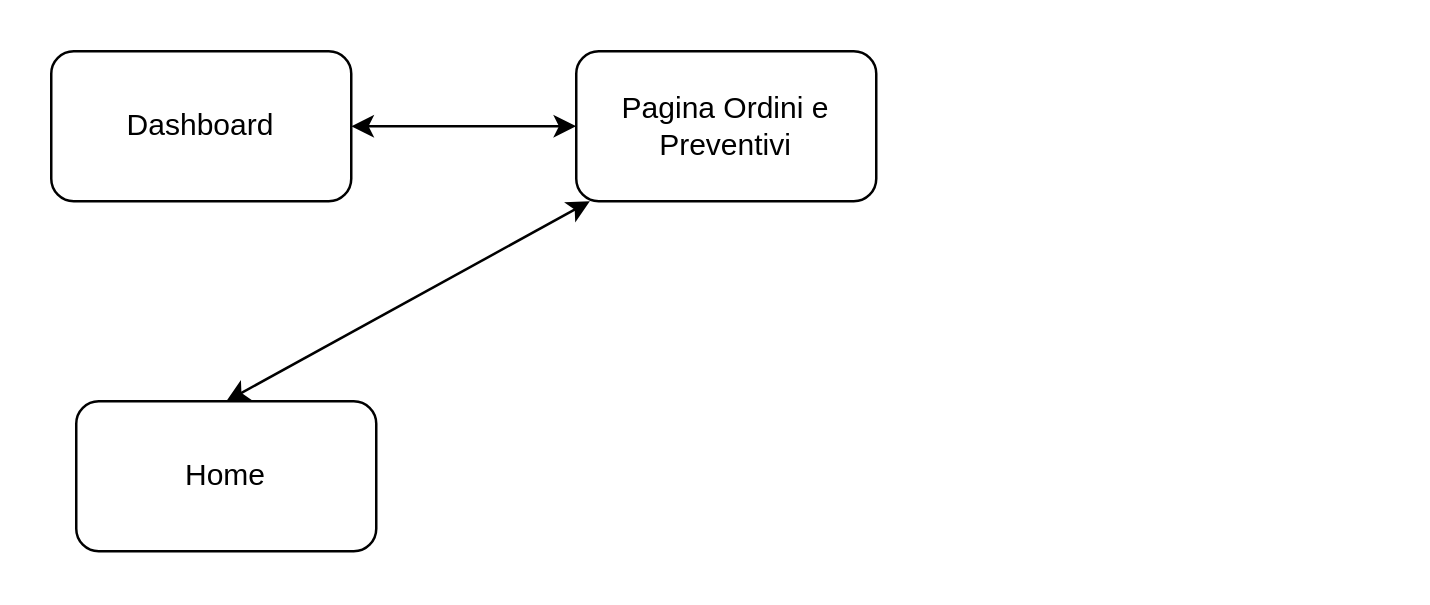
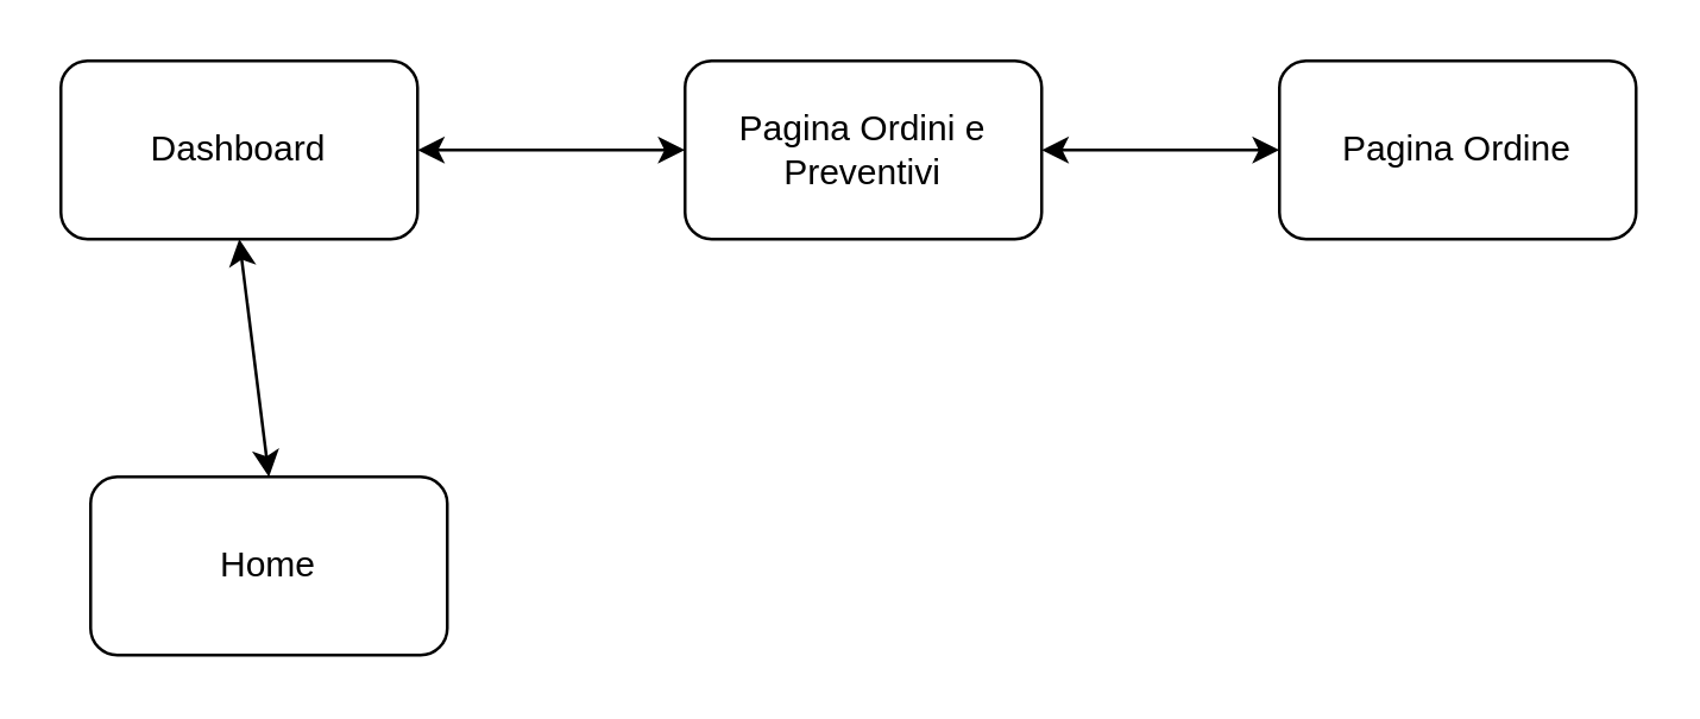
  <mxCell id="0" />
  <mxCell id="1" parent="0" />
  <mxCell id="2" value="Home" style="rounded=1;whiteSpace=wrap;html=1;" parent="1" vertex="1"><mxGeometry x="30" y="160" width="120" height="60" as="geometry" /></mxCell>
  <mxCell id="3" value="Dashboard" style="whiteSpace=wrap;html=1;rounded=1;" parent="1" vertex="1"><mxGeometry x="20" y="20" width="120" height="60" as="geometry" /></mxCell>
- <mxCell id="4" value="" style="endArrow=classic;startArrow=classic;html=1;exitX=0.5;exitY=0;exitDx=0;exitDy=0;" parent="1" source="2" target="5" edge="1"><mxGeometry width="50" height="50" relative="1" as="geometry"><mxPoint x="80" y="160" as="sourcePoint" /><mxPoint x="130" y="110" as="targetPoint" /></mxGeometry></mxCell>
+ <mxCell id="4" value="" style="endArrow=classic;startArrow=classic;html=1;entryX=0.5;entryY=1;entryDx=0;entryDy=0;exitX=0.5;exitY=0;exitDx=0;exitDy=0;" parent="1" source="2" target="3" edge="1"><mxGeometry width="50" height="50" relative="1" as="geometry"><mxPoint x="80" y="160" as="sourcePoint" /><mxPoint x="130" y="110" as="targetPoint" /></mxGeometry></mxCell>
  <mxCell id="5" value="Pagina Ordini e Preventivi" style="whiteSpace=wrap;html=1;rounded=1;" parent="1" vertex="1"><mxGeometry x="230" y="20" width="120" height="60" as="geometry" /></mxCell>
  <mxCell id="6" value="" style="endArrow=classic;startArrow=classic;html=1;entryX=0;entryY=0.5;entryDx=0;entryDy=0;exitX=1;exitY=0.5;exitDx=0;exitDy=0;" parent="1" source="3" target="5" edge="1"><mxGeometry width="50" height="50" relative="1" as="geometry"><mxPoint x="70" y="220" as="sourcePoint" /><mxPoint x="220" y="60" as="targetPoint" /></mxGeometry></mxCell>
+ <mxCell id="7" value="Pagina Ordine" style="whiteSpace=wrap;html=1;rounded=1;" parent="1" vertex="1"><mxGeometry x="430" y="20" width="120" height="60" as="geometry" /></mxCell>
+ <mxCell id="8" value="" style="endArrow=classic;startArrow=classic;html=1;entryX=0;entryY=0.5;entryDx=0;entryDy=0;exitX=1;exitY=0.5;exitDx=0;exitDy=0;" parent="1" source="5" target="7" edge="1"><mxGeometry width="50" height="50" relative="1" as="geometry"><mxPoint x="270" y="250" as="sourcePoint" /><mxPoint x="320" y="200" as="targetPoint" /></mxGeometry></mxCell>
